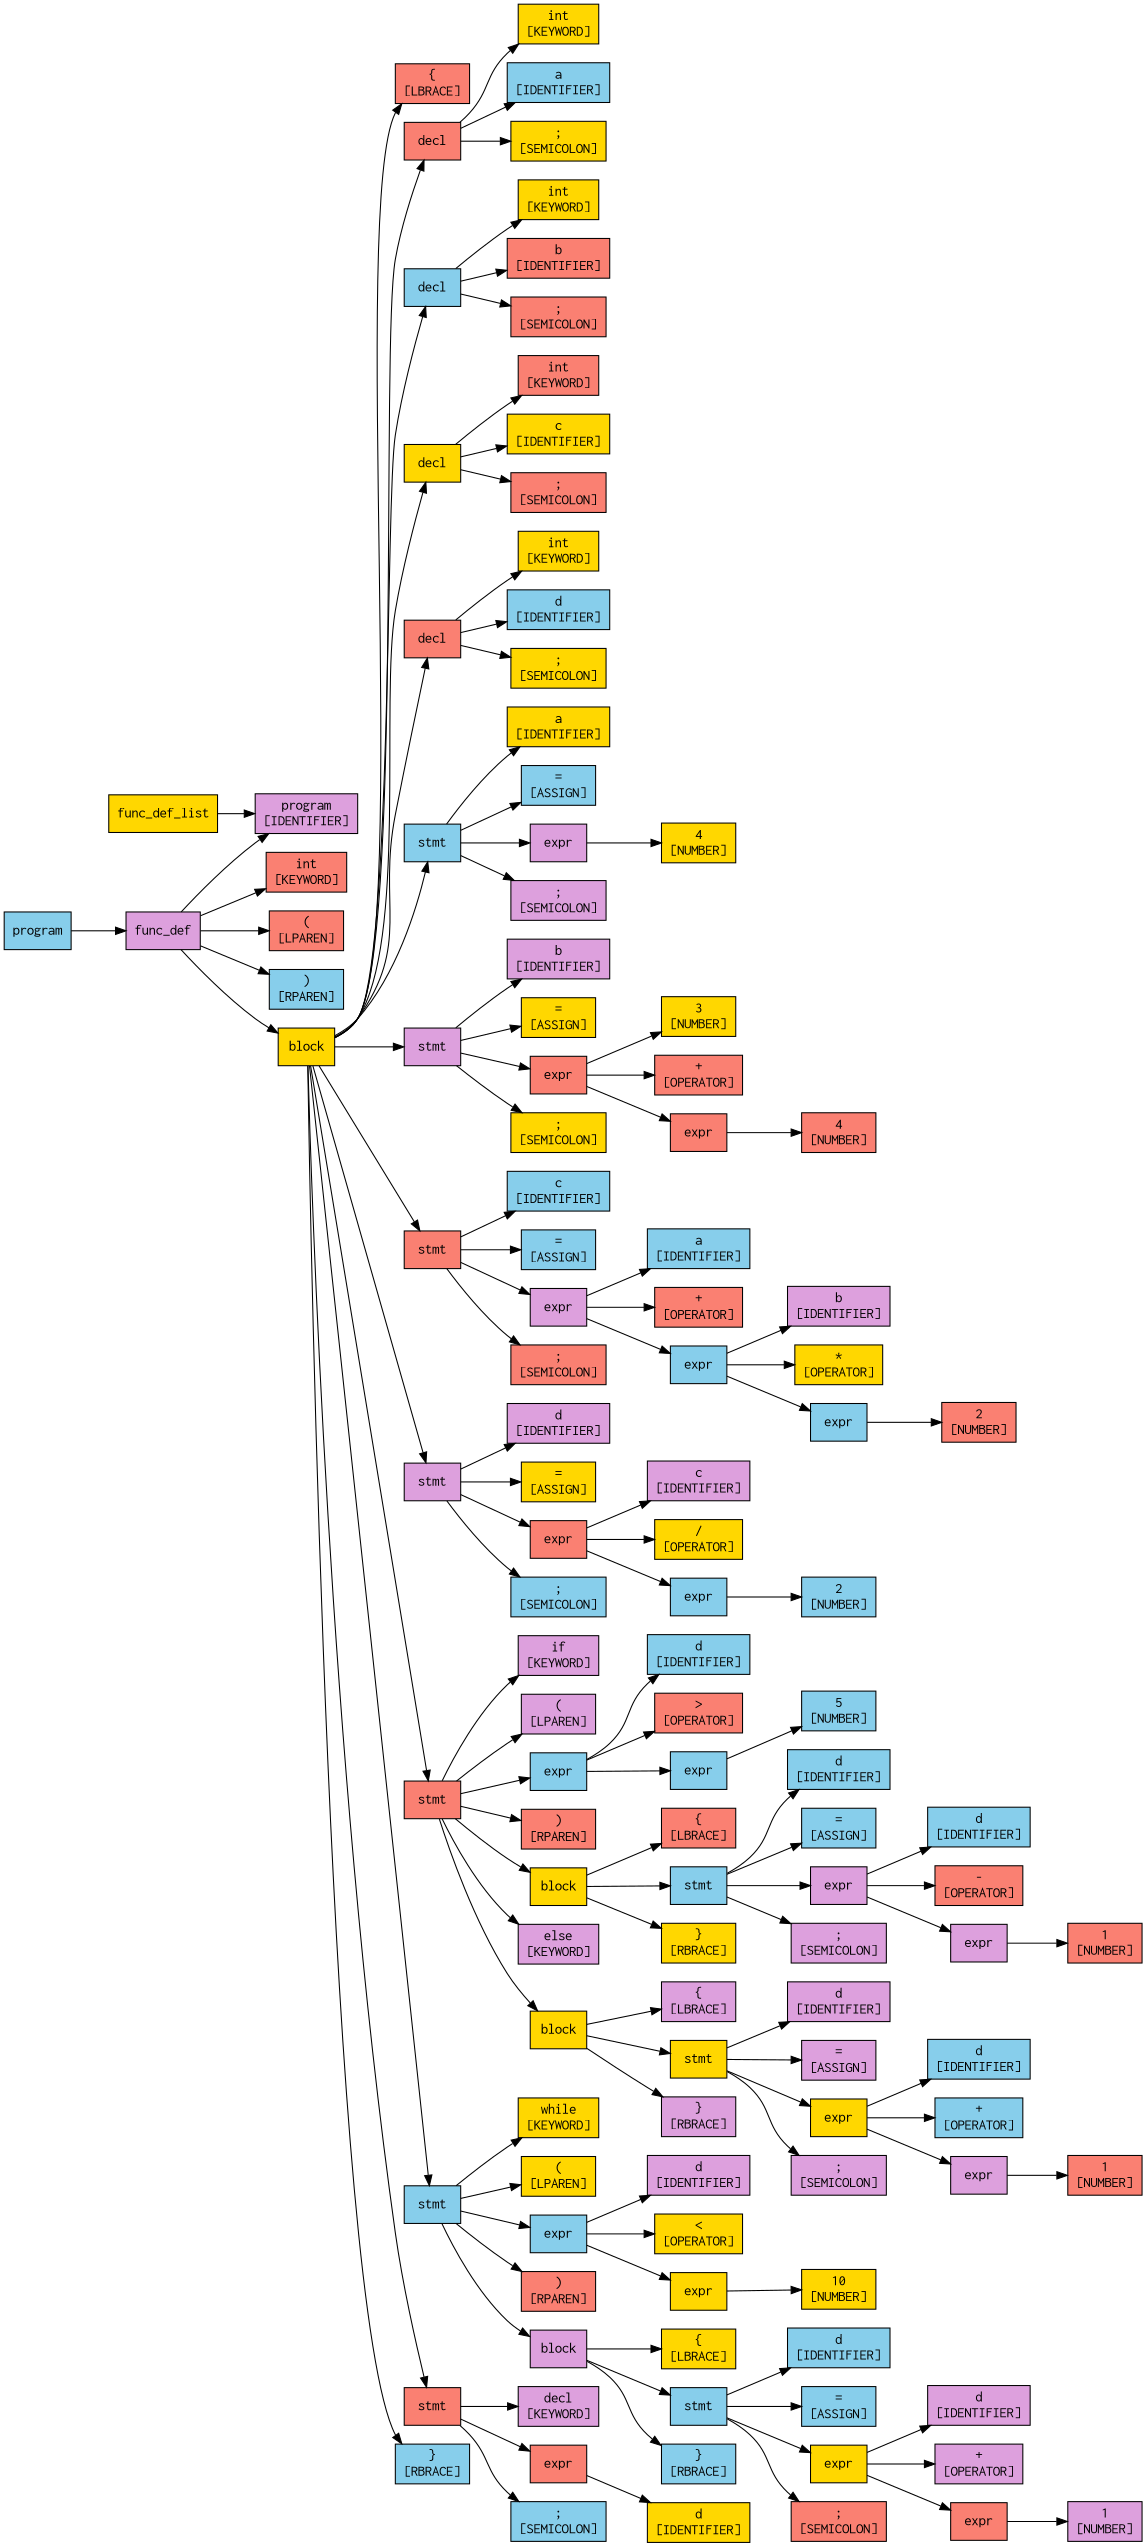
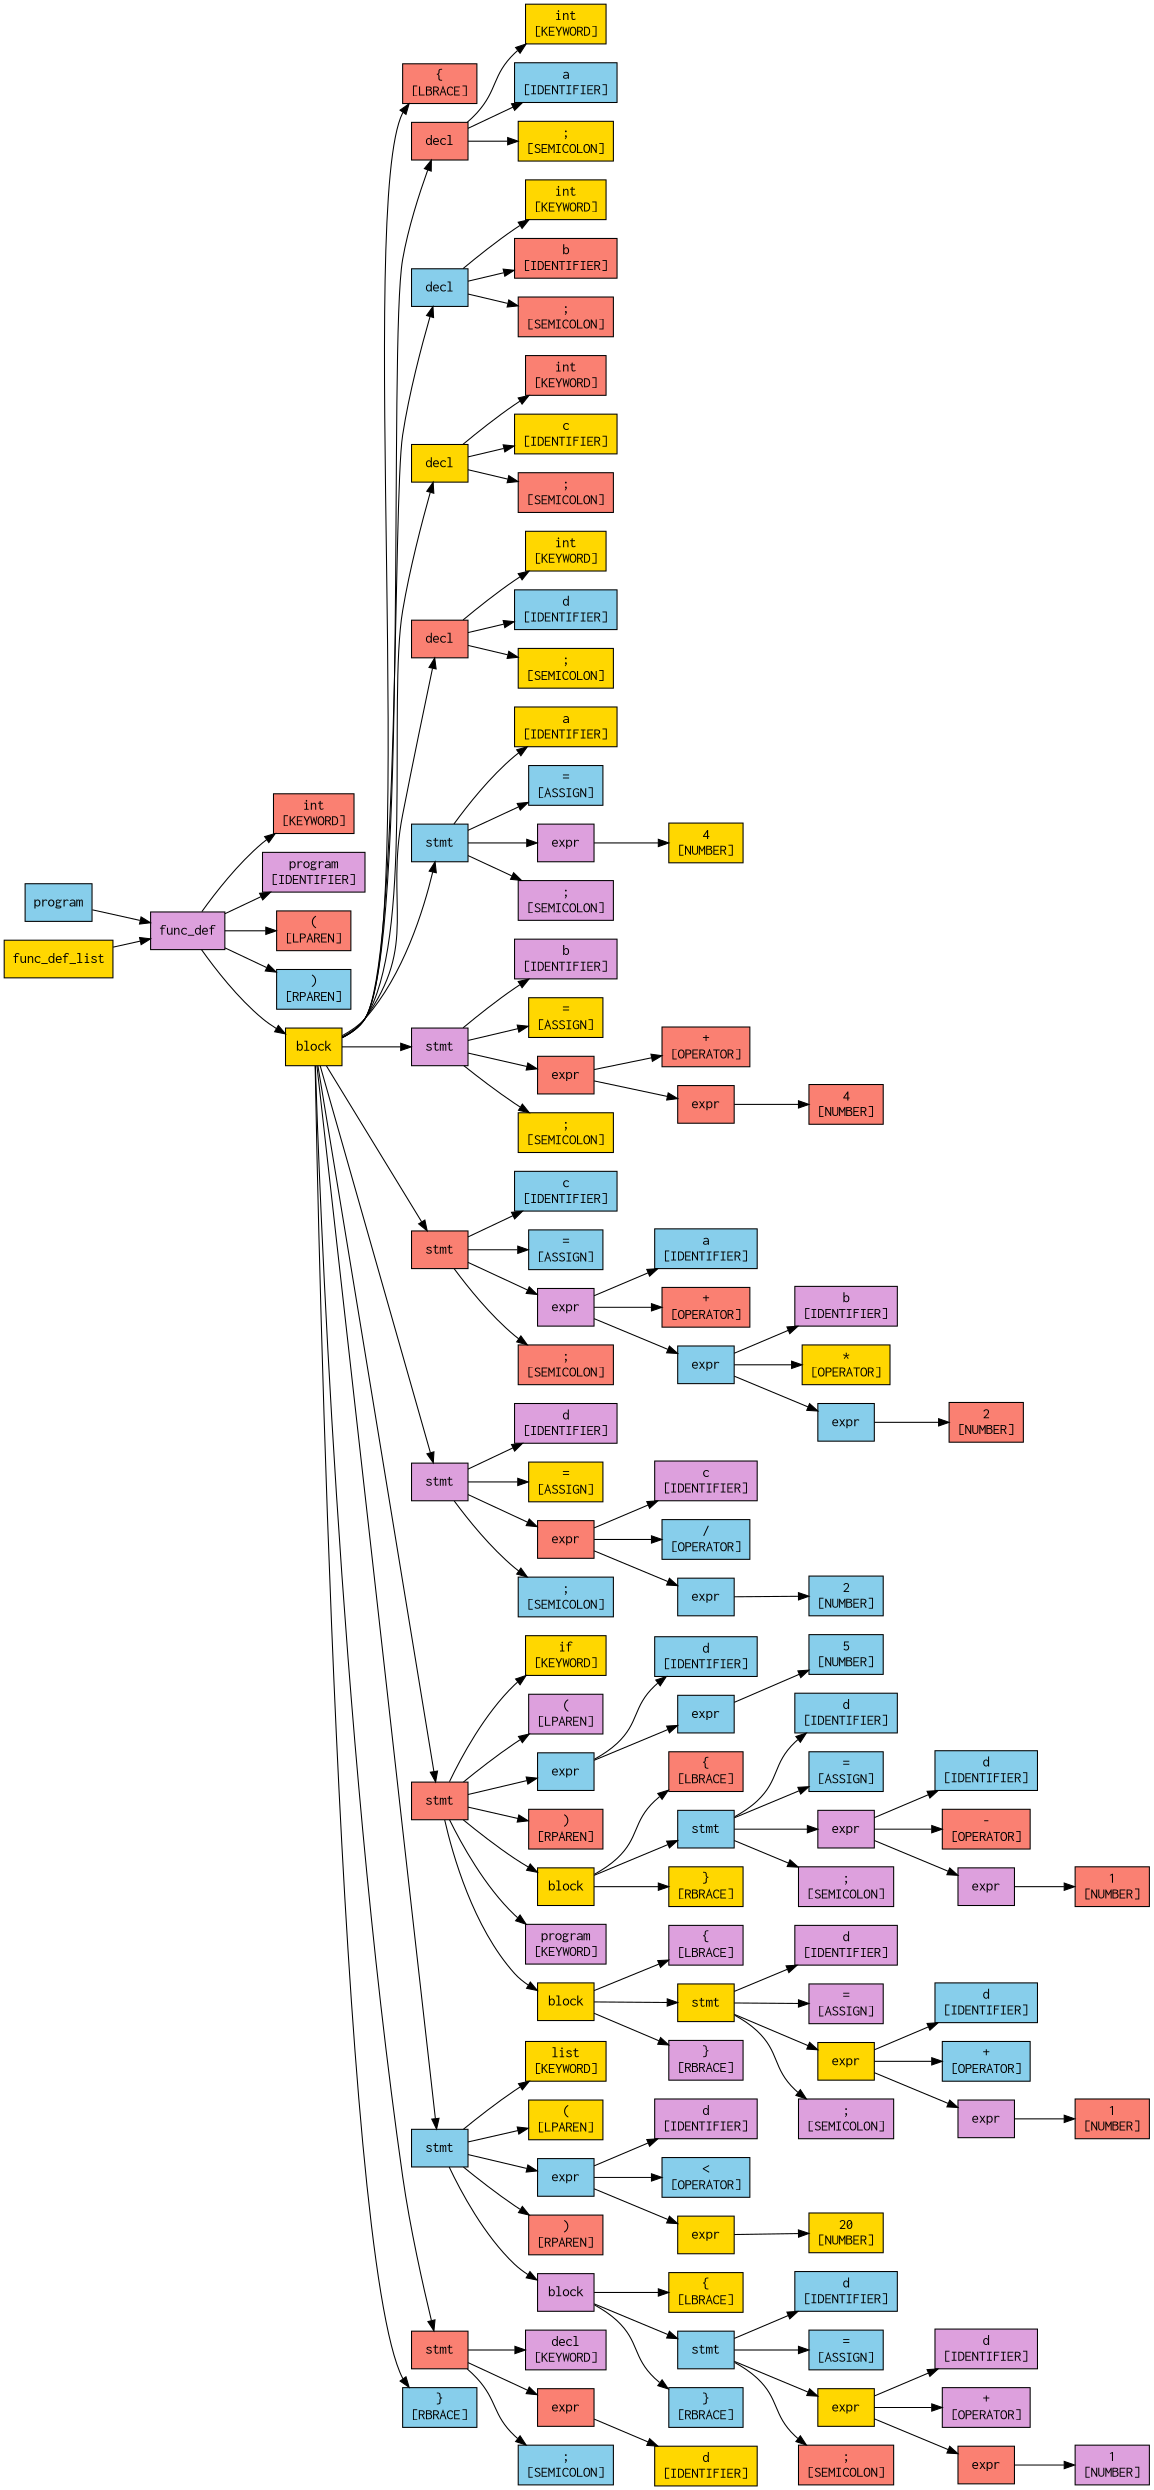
  digraph {
    rankdir=LR
    node [fillcolor=skyblue fontname=Courier shape=box style=filled]
    n1 [label=program]
    n2 [fillcolor=plum label=func_def]
    n3 [fillcolor=gold label=func_def_list]
    n4 [fillcolor=salmon label="int\n[KEYWORD]"]
    n5 [fillcolor=plum label="program\n[IDENTIFIER]"]
    n6 [fillcolor=salmon label="(\n[LPAREN]"]
    n7 [label=")\n[RPAREN]"]
    n8 [fillcolor=gold label=block]
    n9 [fillcolor=salmon label="{\n[LBRACE]"]
    n10 [fillcolor=salmon label=decl]
    n11 [label=decl]
    n12 [fillcolor=gold label=decl]
    n13 [fillcolor=salmon label=decl]
    n14 [label=stmt]
    n15 [fillcolor=plum label=stmt]
    n16 [fillcolor=salmon label=stmt]
    n17 [fillcolor=plum label=stmt]
    n18 [fillcolor=salmon label=stmt]
    n19 [label=stmt]
    n20 [fillcolor=salmon label=stmt]
    n21 [label="}\n[RBRACE]"]
    n22 [fillcolor=gold label="int\n[KEYWORD]"]
    n23 [label="a\n[IDENTIFIER]"]
    n24 [fillcolor=gold label=";\n[SEMICOLON]"]
    n25 [fillcolor=gold label="int\n[KEYWORD]"]
    n26 [fillcolor=salmon label="b\n[IDENTIFIER]"]
    n27 [fillcolor=salmon label=";\n[SEMICOLON]"]
    n28 [fillcolor=salmon label="int\n[KEYWORD]"]
    n29 [fillcolor=gold label="c\n[IDENTIFIER]"]
    n30 [fillcolor=salmon label=";\n[SEMICOLON]"]
    n31 [fillcolor=gold label="int\n[KEYWORD]"]
    n32 [label="d\n[IDENTIFIER]"]
    n33 [fillcolor=gold label=";\n[SEMICOLON]"]
    n34 [fillcolor=gold label="a\n[IDENTIFIER]"]
    n35 [label="=\n[ASSIGN]"]
    n36 [fillcolor=plum label=expr]
    n37 [fillcolor=plum label=";\n[SEMICOLON]"]
    n38 [fillcolor=plum label="b\n[IDENTIFIER]"]
    n39 [fillcolor=gold label="=\n[ASSIGN]"]
    n40 [fillcolor=salmon label=expr]
    n41 [fillcolor=gold label=";\n[SEMICOLON]"]
    n42 [label="c\n[IDENTIFIER]"]
    n43 [label="=\n[ASSIGN]"]
    n44 [fillcolor=plum label=expr]
    n45 [fillcolor=salmon label=";\n[SEMICOLON]"]
    n46 [fillcolor=plum label="d\n[IDENTIFIER]"]
    n47 [fillcolor=gold label="=\n[ASSIGN]"]
    n48 [fillcolor=salmon label=expr]
    n49 [label=";\n[SEMICOLON]"]
-   n50 [fillcolor=plum label="if\n[KEYWORD]"]
+   n50 [fillcolor=gold label="if\n[KEYWORD]"]
    n51 [fillcolor=plum label="(\n[LPAREN]"]
    n52 [label=expr]
    n53 [fillcolor=salmon label=")\n[RPAREN]"]
    n54 [fillcolor=gold label=block]
-   n55 [fillcolor=plum label="else\n[KEYWORD]"]
+   n55 [fillcolor=plum label="program\n[KEYWORD]"]
    n56 [fillcolor=gold label=block]
-   n57 [fillcolor=gold label="while\n[KEYWORD]"]
+   n57 [fillcolor=gold label="list\n[KEYWORD]"]
    n58 [fillcolor=gold label="(\n[LPAREN]"]
    n59 [label=expr]
    n60 [fillcolor=salmon label=")\n[RPAREN]"]
    n61 [fillcolor=plum label=block]
    n62 [fillcolor=plum label="decl\n[KEYWORD]"]
    n63 [fillcolor=salmon label=expr]
    n64 [label=";\n[SEMICOLON]"]
    n65 [fillcolor=gold label="4\n[NUMBER]"]
-   n66 [fillcolor=gold label="3\n[NUMBER]"]
    n67 [fillcolor=salmon label="+\n[OPERATOR]"]
    n68 [fillcolor=salmon label=expr]
    n69 [fillcolor=salmon label="4\n[NUMBER]"]
    n70 [label="a\n[IDENTIFIER]"]
    n71 [fillcolor=salmon label="+\n[OPERATOR]"]
    n72 [label=expr]
    n73 [fillcolor=plum label="b\n[IDENTIFIER]"]
    n74 [fillcolor=gold label="*\n[OPERATOR]"]
    n75 [label=expr]
    n76 [fillcolor=salmon label="2\n[NUMBER]"]
    n77 [fillcolor=plum label="c\n[IDENTIFIER]"]
-   n78 [fillcolor=gold label="/\n[OPERATOR]"]
+   n78 [label="/\n[OPERATOR]"]
    n79 [label=expr]
    n80 [label="2\n[NUMBER]"]
    n81 [label="d\n[IDENTIFIER]"]
-   n82 [fillcolor=salmon label=">\n[OPERATOR]"]
    n83 [label=expr]
    n84 [fillcolor=salmon label="{\n[LBRACE]"]
    n85 [label=stmt]
    n86 [fillcolor=gold label="}\n[RBRACE]"]
    n87 [fillcolor=plum label="{\n[LBRACE]"]
    n88 [fillcolor=gold label=stmt]
    n89 [fillcolor=plum label="}\n[RBRACE]"]
    n90 [label="5\n[NUMBER]"]
    n91 [label="d\n[IDENTIFIER]"]
    n92 [label="=\n[ASSIGN]"]
    n93 [fillcolor=plum label=expr]
    n94 [fillcolor=plum label=";\n[SEMICOLON]"]
    n95 [label="d\n[IDENTIFIER]"]
    n96 [fillcolor=salmon label="-\n[OPERATOR]"]
    n97 [fillcolor=plum label=expr]
    n98 [fillcolor=salmon label="1\n[NUMBER]"]
    n99 [fillcolor=plum label="d\n[IDENTIFIER]"]
    n100 [fillcolor=plum label="=\n[ASSIGN]"]
    n101 [fillcolor=gold label=expr]
    n102 [fillcolor=plum label=";\n[SEMICOLON]"]
    n103 [label="d\n[IDENTIFIER]"]
    n104 [label="+\n[OPERATOR]"]
    n105 [fillcolor=plum label=expr]
    n106 [fillcolor=salmon label="1\n[NUMBER]"]
    n107 [fillcolor=plum label="d\n[IDENTIFIER]"]
-   n108 [fillcolor=gold label="<\n[OPERATOR]"]
+   n108 [label="<\n[OPERATOR]"]
    n109 [fillcolor=gold label=expr]
    n110 [fillcolor=gold label="{\n[LBRACE]"]
    n111 [label=stmt]
    n112 [label="}\n[RBRACE]"]
-   n113 [fillcolor=gold label="10\n[NUMBER]"]
+   n113 [fillcolor=gold label="20\n[NUMBER]"]
    n114 [label="d\n[IDENTIFIER]"]
    n115 [label="=\n[ASSIGN]"]
    n116 [fillcolor=gold label=expr]
    n117 [fillcolor=salmon label=";\n[SEMICOLON]"]
    n118 [fillcolor=plum label="d\n[IDENTIFIER]"]
    n119 [fillcolor=plum label="+\n[OPERATOR]"]
    n120 [fillcolor=salmon label=expr]
    n121 [fillcolor=plum label="1\n[NUMBER]"]
    n122 [fillcolor=gold label="d\n[IDENTIFIER]"]
    n1 -> n2
    n2 -> n4
    n2 -> n5
    n2 -> n6
    n2 -> n7
    n2 -> n8
-   n3 -> n5
+   n3 -> n2
    n8 -> n9
    n8 -> n10
    n8 -> n11
    n8 -> n12
    n8 -> n13
    n8 -> n14
    n8 -> n15
    n8 -> n16
    n8 -> n17
    n8 -> n18
    n8 -> n19
    n8 -> n20
    n8 -> n21
    n10 -> n22
    n10 -> n23
    n10 -> n24
    n11 -> n25
    n11 -> n26
    n11 -> n27
    n12 -> n28
    n12 -> n29
    n12 -> n30
    n13 -> n31
    n13 -> n32
    n13 -> n33
    n14 -> n34
    n14 -> n35
    n14 -> n36
    n14 -> n37
    n15 -> n38
    n15 -> n39
    n15 -> n40
    n15 -> n41
    n16 -> n42
    n16 -> n43
    n16 -> n44
    n16 -> n45
    n17 -> n46
    n17 -> n47
    n17 -> n48
    n17 -> n49
    n18 -> n50
    n18 -> n51
    n18 -> n52
    n18 -> n53
    n18 -> n54
    n18 -> n55
    n18 -> n56
    n19 -> n57
    n19 -> n58
    n19 -> n59
    n19 -> n60
    n19 -> n61
    n20 -> n62
    n20 -> n63
    n20 -> n64
    n36 -> n65
-   n40 -> n66
    n40 -> n67
    n40 -> n68
    n44 -> n70
    n44 -> n71
    n44 -> n72
    n48 -> n77
    n48 -> n78
    n48 -> n79
    n52 -> n81
-   n52 -> n82
    n52 -> n83
    n54 -> n84
    n54 -> n85
    n54 -> n86
    n56 -> n87
    n56 -> n88
    n56 -> n89
    n59 -> n107
    n59 -> n108
    n59 -> n109
    n61 -> n110
    n61 -> n111
    n61 -> n112
    n63 -> n122
    n68 -> n69
    n72 -> n73
    n72 -> n74
    n72 -> n75
    n75 -> n76
    n79 -> n80
    n83 -> n90
    n85 -> n91
    n85 -> n92
    n85 -> n93
    n85 -> n94
    n88 -> n99
    n88 -> n100
    n88 -> n101
    n88 -> n102
    n93 -> n95
    n93 -> n96
    n93 -> n97
    n97 -> n98
    n101 -> n103
    n101 -> n104
    n101 -> n105
    n105 -> n106
    n109 -> n113
    n111 -> n114
    n111 -> n115
    n111 -> n116
    n111 -> n117
    n116 -> n118
    n116 -> n119
    n116 -> n120
    n120 -> n121
  }
